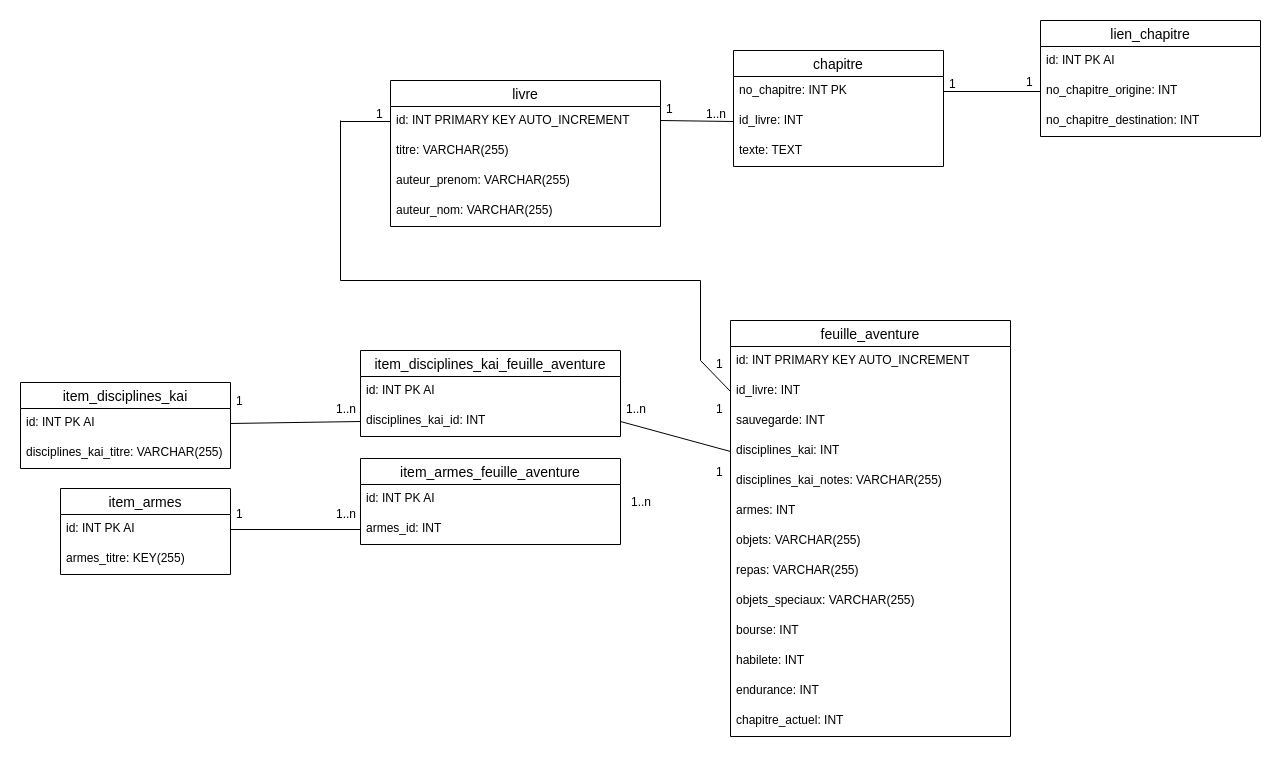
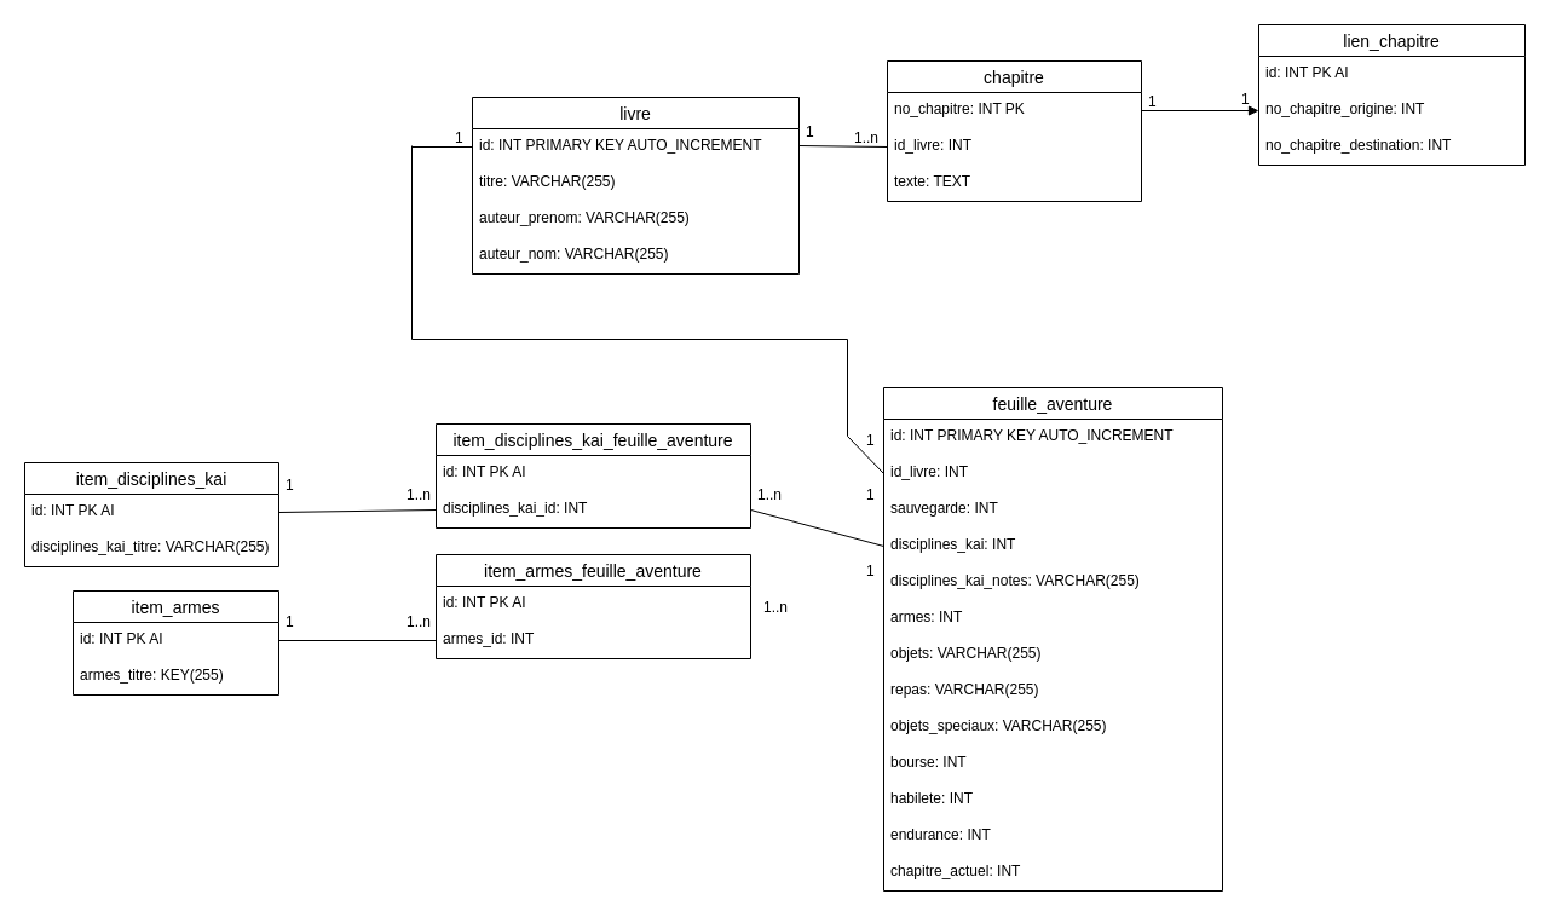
  <mxCell id="0" />
  <mxCell id="1" parent="0" />
  <mxCell id="2" value="chapitre" style="swimlane;fontStyle=0;childLayout=stackLayout;horizontal=1;startSize=26;horizontalStack=0;resizeParent=1;resizeParentMax=0;resizeLast=0;collapsible=1;marginBottom=0;align=center;fontSize=14;" parent="1" vertex="1"><mxGeometry x="733" y="50" width="210" height="116" as="geometry" /></mxCell>
  <mxCell id="3" value="no_chapitre: INT PK" style="text;strokeColor=none;fillColor=none;spacingLeft=4;spacingRight=4;overflow=hidden;rotatable=0;points=[[0,0.5],[1,0.5]];portConstraint=eastwest;fontSize=12;" parent="2" vertex="1"><mxGeometry y="26" width="210" height="30" as="geometry" /></mxCell>
  <mxCell id="4" value="id_livre: INT" style="text;strokeColor=none;fillColor=none;spacingLeft=4;spacingRight=4;overflow=hidden;rotatable=0;points=[[0,0.5],[1,0.5]];portConstraint=eastwest;fontSize=12;" parent="2" vertex="1"><mxGeometry y="56" width="210" height="30" as="geometry" /></mxCell>
  <mxCell id="5" value="texte: TEXT" style="text;strokeColor=none;fillColor=none;spacingLeft=4;spacingRight=4;overflow=hidden;rotatable=0;points=[[0,0.5],[1,0.5]];portConstraint=eastwest;fontSize=12;" parent="2" vertex="1"><mxGeometry y="86" width="210" height="30" as="geometry" /></mxCell>
  <mxCell id="6" value="lien_chapitre" style="swimlane;fontStyle=0;childLayout=stackLayout;horizontal=1;startSize=26;horizontalStack=0;resizeParent=1;resizeParentMax=0;resizeLast=0;collapsible=1;marginBottom=0;align=center;fontSize=14;" parent="1" vertex="1"><mxGeometry x="1040" y="20" width="220" height="116" as="geometry" /></mxCell>
  <mxCell id="7" value="id: INT PK AI" style="text;strokeColor=none;fillColor=none;spacingLeft=4;spacingRight=4;overflow=hidden;rotatable=0;points=[[0,0.5],[1,0.5]];portConstraint=eastwest;fontSize=12;" parent="6" vertex="1"><mxGeometry y="26" width="220" height="30" as="geometry" /></mxCell>
  <mxCell id="8" value="no_chapitre_origine: INT" style="text;strokeColor=none;fillColor=none;spacingLeft=4;spacingRight=4;overflow=hidden;rotatable=0;points=[[0,0.5],[1,0.5]];portConstraint=eastwest;fontSize=12;" parent="6" vertex="1"><mxGeometry y="56" width="220" height="30" as="geometry" /></mxCell>
  <mxCell id="9" value="no_chapitre_destination: INT" style="text;strokeColor=none;fillColor=none;spacingLeft=4;spacingRight=4;overflow=hidden;rotatable=0;points=[[0,0.5],[1,0.5]];portConstraint=eastwest;fontSize=12;" parent="6" vertex="1"><mxGeometry y="86" width="220" height="30" as="geometry" /></mxCell>
  <mxCell id="10" value="livre" style="swimlane;fontStyle=0;childLayout=stackLayout;horizontal=1;startSize=26;horizontalStack=0;resizeParent=1;resizeParentMax=0;resizeLast=0;collapsible=1;marginBottom=0;align=center;fontSize=14;" parent="1" vertex="1"><mxGeometry x="390" y="80" width="270" height="146" as="geometry" /></mxCell>
  <mxCell id="11" value="id: INT PRIMARY KEY AUTO_INCREMENT" style="text;strokeColor=none;fillColor=none;spacingLeft=4;spacingRight=4;overflow=hidden;rotatable=0;points=[[0,0.5],[1,0.5]];portConstraint=eastwest;fontSize=12;" parent="10" vertex="1"><mxGeometry y="26" width="270" height="30" as="geometry" /></mxCell>
  <mxCell id="12" value="titre: VARCHAR(255)" style="text;strokeColor=none;fillColor=none;spacingLeft=4;spacingRight=4;overflow=hidden;rotatable=0;points=[[0,0.5],[1,0.5]];portConstraint=eastwest;fontSize=12;" parent="10" vertex="1"><mxGeometry y="56" width="270" height="30" as="geometry" /></mxCell>
  <mxCell id="13" value="auteur_prenom: VARCHAR(255)" style="text;strokeColor=none;fillColor=none;spacingLeft=4;spacingRight=4;overflow=hidden;rotatable=0;points=[[0,0.5],[1,0.5]];portConstraint=eastwest;fontSize=12;" parent="10" vertex="1"><mxGeometry y="86" width="270" height="30" as="geometry" /></mxCell>
  <mxCell id="14" value="auteur_nom: VARCHAR(255)" style="text;strokeColor=none;fillColor=none;spacingLeft=4;spacingRight=4;overflow=hidden;rotatable=0;points=[[0,0.5],[1,0.5]];portConstraint=eastwest;fontSize=12;" parent="10" vertex="1"><mxGeometry y="116" width="270" height="30" as="geometry" /></mxCell>
  <mxCell id="15" value="feuille_aventure" style="swimlane;fontStyle=0;childLayout=stackLayout;horizontal=1;startSize=26;horizontalStack=0;resizeParent=1;resizeParentMax=0;resizeLast=0;collapsible=1;marginBottom=0;align=center;fontSize=14;" parent="1" vertex="1"><mxGeometry x="730" y="320" width="280" height="416" as="geometry" /></mxCell>
  <mxCell id="16" value="id: INT PRIMARY KEY AUTO_INCREMENT" style="text;strokeColor=none;fillColor=none;spacingLeft=4;spacingRight=4;overflow=hidden;rotatable=0;points=[[0,0.5],[1,0.5]];portConstraint=eastwest;fontSize=12;" parent="15" vertex="1"><mxGeometry y="26" width="280" height="30" as="geometry" /></mxCell>
  <mxCell id="17" value="id_livre: INT" style="text;strokeColor=none;fillColor=none;spacingLeft=4;spacingRight=4;overflow=hidden;rotatable=0;points=[[0,0.5],[1,0.5]];portConstraint=eastwest;fontSize=12;" parent="15" vertex="1"><mxGeometry y="56" width="280" height="30" as="geometry" /></mxCell>
  <mxCell id="18" value="sauvegarde: INT" style="text;strokeColor=none;fillColor=none;spacingLeft=4;spacingRight=4;overflow=hidden;rotatable=0;points=[[0,0.5],[1,0.5]];portConstraint=eastwest;fontSize=12;" parent="15" vertex="1"><mxGeometry y="86" width="280" height="30" as="geometry" /></mxCell>
  <mxCell id="19" value="disciplines_kai: INT" style="text;strokeColor=none;fillColor=none;spacingLeft=4;spacingRight=4;overflow=hidden;rotatable=0;points=[[0,0.5],[1,0.5]];portConstraint=eastwest;fontSize=12;" parent="15" vertex="1"><mxGeometry y="116" width="280" height="30" as="geometry" /></mxCell>
  <mxCell id="20" value="disciplines_kai_notes: VARCHAR(255)" style="text;strokeColor=none;fillColor=none;spacingLeft=4;spacingRight=4;overflow=hidden;rotatable=0;points=[[0,0.5],[1,0.5]];portConstraint=eastwest;fontSize=12;" parent="15" vertex="1"><mxGeometry y="146" width="280" height="30" as="geometry" /></mxCell>
  <mxCell id="21" value="armes: INT" style="text;strokeColor=none;fillColor=none;spacingLeft=4;spacingRight=4;overflow=hidden;rotatable=0;points=[[0,0.5],[1,0.5]];portConstraint=eastwest;fontSize=12;" parent="15" vertex="1"><mxGeometry y="176" width="280" height="30" as="geometry" /></mxCell>
  <mxCell id="22" value="objets: VARCHAR(255)" style="text;strokeColor=none;fillColor=none;spacingLeft=4;spacingRight=4;overflow=hidden;rotatable=0;points=[[0,0.5],[1,0.5]];portConstraint=eastwest;fontSize=12;" parent="15" vertex="1"><mxGeometry y="206" width="280" height="30" as="geometry" /></mxCell>
  <mxCell id="23" value="repas: VARCHAR(255)" style="text;strokeColor=none;fillColor=none;spacingLeft=4;spacingRight=4;overflow=hidden;rotatable=0;points=[[0,0.5],[1,0.5]];portConstraint=eastwest;fontSize=12;" parent="15" vertex="1"><mxGeometry y="236" width="280" height="30" as="geometry" /></mxCell>
  <mxCell id="24" value="objets_speciaux: VARCHAR(255)" style="text;strokeColor=none;fillColor=none;spacingLeft=4;spacingRight=4;overflow=hidden;rotatable=0;points=[[0,0.5],[1,0.5]];portConstraint=eastwest;fontSize=12;" parent="15" vertex="1"><mxGeometry y="266" width="280" height="30" as="geometry" /></mxCell>
  <mxCell id="25" value="bourse: INT" style="text;strokeColor=none;fillColor=none;spacingLeft=4;spacingRight=4;overflow=hidden;rotatable=0;points=[[0,0.5],[1,0.5]];portConstraint=eastwest;fontSize=12;" parent="15" vertex="1"><mxGeometry y="296" width="280" height="30" as="geometry" /></mxCell>
  <mxCell id="26" value="habilete: INT" style="text;strokeColor=none;fillColor=none;spacingLeft=4;spacingRight=4;overflow=hidden;rotatable=0;points=[[0,0.5],[1,0.5]];portConstraint=eastwest;fontSize=12;" parent="15" vertex="1"><mxGeometry y="326" width="280" height="30" as="geometry" /></mxCell>
  <mxCell id="27" value="endurance: INT" style="text;strokeColor=none;fillColor=none;spacingLeft=4;spacingRight=4;overflow=hidden;rotatable=0;points=[[0,0.5],[1,0.5]];portConstraint=eastwest;fontSize=12;" parent="15" vertex="1"><mxGeometry y="356" width="280" height="30" as="geometry" /></mxCell>
  <mxCell id="28" value="chapitre_actuel: INT" style="text;strokeColor=none;fillColor=none;spacingLeft=4;spacingRight=4;overflow=hidden;rotatable=0;points=[[0,0.5],[1,0.5]];portConstraint=eastwest;fontSize=12;" vertex="1" parent="15"><mxGeometry y="386" width="280" height="30" as="geometry" /></mxCell>
  <mxCell id="29" value="item_armes" style="swimlane;fontStyle=0;childLayout=stackLayout;horizontal=1;startSize=26;horizontalStack=0;resizeParent=1;resizeParentMax=0;resizeLast=0;collapsible=1;marginBottom=0;align=center;fontSize=14;" parent="1" vertex="1"><mxGeometry x="60" y="488" width="170" height="86" as="geometry" /></mxCell>
  <mxCell id="30" value="id: INT PK AI" style="text;strokeColor=none;fillColor=none;spacingLeft=4;spacingRight=4;overflow=hidden;rotatable=0;points=[[0,0.5],[1,0.5]];portConstraint=eastwest;fontSize=12;" parent="29" vertex="1"><mxGeometry y="26" width="170" height="30" as="geometry" /></mxCell>
  <mxCell id="31" value="armes_titre: KEY(255)" style="text;strokeColor=none;fillColor=none;spacingLeft=4;spacingRight=4;overflow=hidden;rotatable=0;points=[[0,0.5],[1,0.5]];portConstraint=eastwest;fontSize=12;" parent="29" vertex="1"><mxGeometry y="56" width="170" height="30" as="geometry" /></mxCell>
  <mxCell id="32" value="item_disciplines_kai" style="swimlane;fontStyle=0;childLayout=stackLayout;horizontal=1;startSize=26;horizontalStack=0;resizeParent=1;resizeParentMax=0;resizeLast=0;collapsible=1;marginBottom=0;align=center;fontSize=14;" parent="1" vertex="1"><mxGeometry x="20" y="382" width="210" height="86" as="geometry" /></mxCell>
  <mxCell id="33" value="id: INT PK AI" style="text;strokeColor=none;fillColor=none;spacingLeft=4;spacingRight=4;overflow=hidden;rotatable=0;points=[[0,0.5],[1,0.5]];portConstraint=eastwest;fontSize=12;" parent="32" vertex="1"><mxGeometry y="26" width="210" height="30" as="geometry" /></mxCell>
  <mxCell id="34" value="disciplines_kai_titre: VARCHAR(255)" style="text;strokeColor=none;fillColor=none;spacingLeft=4;spacingRight=4;overflow=hidden;rotatable=0;points=[[0,0.5],[1,0.5]];portConstraint=eastwest;fontSize=12;" parent="32" vertex="1"><mxGeometry y="56" width="210" height="30" as="geometry" /></mxCell>
  <mxCell id="35" value="" style="endArrow=none;html=1;rounded=0;entryX=0;entryY=0.5;entryDx=0;entryDy=0;exitX=1;exitY=0.5;exitDx=0;exitDy=0;" parent="1" source="30" target="64" edge="1"><mxGeometry relative="1" as="geometry"><mxPoint x="270" y="730" as="sourcePoint" /><mxPoint x="350" y="483" as="targetPoint" /></mxGeometry></mxCell>
- <mxCell id="36" value="" style="endArrow=none;html=1;rounded=0;exitX=1;exitY=0.5;exitDx=0;exitDy=0;entryX=0;entryY=0.5;entryDx=0;entryDy=0;" parent="1" source="3" target="8" edge="1"><mxGeometry relative="1" as="geometry"><mxPoint x="943" y="121" as="sourcePoint" /><mxPoint x="1080" y="140" as="targetPoint" /></mxGeometry></mxCell>
+ <mxCell id="36" value="" style="endArrow=block;html=1;rounded=0;exitX=1;exitY=0.5;exitDx=0;exitDy=0;entryX=0;entryY=0.5;entryDx=0;entryDy=0;" parent="1" source="3" target="8" edge="1"><mxGeometry relative="1" as="geometry"><mxPoint x="943" y="121" as="sourcePoint" /><mxPoint x="1080" y="140" as="targetPoint" /></mxGeometry></mxCell>
  <mxCell id="37" value="" style="endArrow=none;html=1;rounded=0;exitX=1;exitY=0.5;exitDx=0;exitDy=0;entryX=0;entryY=0.5;entryDx=0;entryDy=0;" parent="1" target="4" edge="1"><mxGeometry relative="1" as="geometry"><mxPoint x="660" y="120" as="sourcePoint" /><mxPoint x="720" y="160" as="targetPoint" /></mxGeometry></mxCell>
  <mxCell id="38" value="" style="endArrow=none;html=1;rounded=0;entryX=0;entryY=0.5;entryDx=0;entryDy=0;" parent="1" target="11" edge="1"><mxGeometry width="50" height="50" relative="1" as="geometry"><mxPoint x="340" y="121" as="sourcePoint" /><mxPoint x="380" y="120" as="targetPoint" /></mxGeometry></mxCell>
  <mxCell id="39" value="" style="endArrow=none;html=1;rounded=0;" parent="1" edge="1"><mxGeometry width="50" height="50" relative="1" as="geometry"><mxPoint x="340" y="280" as="sourcePoint" /><mxPoint x="340" y="120" as="targetPoint" /></mxGeometry></mxCell>
  <mxCell id="40" value="" style="endArrow=none;html=1;rounded=0;" parent="1" edge="1"><mxGeometry width="50" height="50" relative="1" as="geometry"><mxPoint x="340" y="280" as="sourcePoint" /><mxPoint x="700" y="280" as="targetPoint" /></mxGeometry></mxCell>
  <mxCell id="41" value="" style="endArrow=none;html=1;rounded=0;" parent="1" edge="1"><mxGeometry width="50" height="50" relative="1" as="geometry"><mxPoint x="700" y="360" as="sourcePoint" /><mxPoint x="700" y="280" as="targetPoint" /></mxGeometry></mxCell>
  <mxCell id="42" value="" style="endArrow=none;html=1;rounded=0;entryX=0;entryY=0.5;entryDx=0;entryDy=0;" parent="1" target="17" edge="1"><mxGeometry width="50" height="50" relative="1" as="geometry"><mxPoint x="700" y="360" as="sourcePoint" /><mxPoint x="810" y="240" as="targetPoint" /></mxGeometry></mxCell>
  <mxCell id="43" value="1" style="text;strokeColor=none;fillColor=none;spacingLeft=4;spacingRight=4;overflow=hidden;rotatable=0;points=[[0,0.5],[1,0.5]];portConstraint=eastwest;fontSize=12;" parent="1" vertex="1"><mxGeometry x="710" y="458" width="20" height="30" as="geometry" /></mxCell>
  <mxCell id="44" value="1..n" style="text;strokeColor=none;fillColor=none;spacingLeft=4;spacingRight=4;overflow=hidden;rotatable=0;points=[[0,0.5],[1,0.5]];portConstraint=eastwest;fontSize=12;" parent="1" vertex="1"><mxGeometry x="625" y="488" width="30" height="30" as="geometry" /></mxCell>
  <mxCell id="45" value="1..n" style="text;strokeColor=none;fillColor=none;spacingLeft=4;spacingRight=4;overflow=hidden;rotatable=0;points=[[0,0.5],[1,0.5]];portConstraint=eastwest;fontSize=12;" parent="1" vertex="1"><mxGeometry x="620" y="395" width="40" height="30" as="geometry" /></mxCell>
  <mxCell id="46" value="1" style="text;strokeColor=none;fillColor=none;spacingLeft=4;spacingRight=4;overflow=hidden;rotatable=0;points=[[0,0.5],[1,0.5]];portConstraint=eastwest;fontSize=12;" parent="1" vertex="1"><mxGeometry x="370" y="100" width="20" height="30" as="geometry" /></mxCell>
  <mxCell id="47" value="1" style="text;strokeColor=none;fillColor=none;spacingLeft=4;spacingRight=4;overflow=hidden;rotatable=0;points=[[0,0.5],[1,0.5]];portConstraint=eastwest;fontSize=12;" parent="1" vertex="1"><mxGeometry x="710" y="350" width="20" height="30" as="geometry" /></mxCell>
  <mxCell id="48" value="1" style="text;strokeColor=none;fillColor=none;spacingLeft=4;spacingRight=4;overflow=hidden;rotatable=0;points=[[0,0.5],[1,0.5]];portConstraint=eastwest;fontSize=12;" parent="1" vertex="1"><mxGeometry x="660" y="95" width="20" height="30" as="geometry" /></mxCell>
  <mxCell id="49" value="1..n" style="text;strokeColor=none;fillColor=none;spacingLeft=4;spacingRight=4;overflow=hidden;rotatable=0;points=[[0,0.5],[1,0.5]];portConstraint=eastwest;fontSize=12;" parent="1" vertex="1"><mxGeometry x="700" y="100" width="40" height="20" as="geometry" /></mxCell>
  <mxCell id="50" value="1" style="text;strokeColor=none;fillColor=none;spacingLeft=4;spacingRight=4;overflow=hidden;rotatable=0;points=[[0,0.5],[1,0.5]];portConstraint=eastwest;fontSize=12;" parent="1" vertex="1"><mxGeometry x="943" y="70" width="20" height="20" as="geometry" /></mxCell>
  <mxCell id="51" value="1" style="text;strokeColor=none;fillColor=none;spacingLeft=4;spacingRight=4;overflow=hidden;rotatable=0;points=[[0,0.5],[1,0.5]];portConstraint=eastwest;fontSize=12;" parent="1" vertex="1"><mxGeometry x="1020" y="68" width="20" height="20" as="geometry" /></mxCell>
  <mxCell id="52" value="item_disciplines_kai_feuille_aventure" style="swimlane;fontStyle=0;childLayout=stackLayout;horizontal=1;startSize=26;horizontalStack=0;resizeParent=1;resizeParentMax=0;resizeLast=0;collapsible=1;marginBottom=0;align=center;fontSize=14;" parent="1" vertex="1"><mxGeometry x="360" y="350" width="260" height="86" as="geometry" /></mxCell>
  <mxCell id="53" value="id: INT PK AI" style="text;strokeColor=none;fillColor=none;spacingLeft=4;spacingRight=4;overflow=hidden;rotatable=0;points=[[0,0.5],[1,0.5]];portConstraint=eastwest;fontSize=12;" parent="52" vertex="1"><mxGeometry y="26" width="260" height="30" as="geometry" /></mxCell>
  <mxCell id="54" value="disciplines_kai_id: INT " style="text;strokeColor=none;fillColor=none;spacingLeft=4;spacingRight=4;overflow=hidden;rotatable=0;points=[[0,0.5],[1,0.5]];portConstraint=eastwest;fontSize=12;" parent="52" vertex="1"><mxGeometry y="56" width="260" height="30" as="geometry" /></mxCell>
  <mxCell id="55" value="" style="endArrow=none;html=1;rounded=0;entryX=0;entryY=0.5;entryDx=0;entryDy=0;exitX=1;exitY=0.5;exitDx=0;exitDy=0;" parent="1" source="33" target="54" edge="1"><mxGeometry width="50" height="50" relative="1" as="geometry"><mxPoint x="250" y="560" as="sourcePoint" /><mxPoint x="270" y="740" as="targetPoint" /></mxGeometry></mxCell>
  <mxCell id="56" value="1" style="text;strokeColor=none;fillColor=none;spacingLeft=4;spacingRight=4;overflow=hidden;rotatable=0;points=[[0,0.5],[1,0.5]];portConstraint=eastwest;fontSize=12;" parent="1" vertex="1"><mxGeometry x="230" y="387" width="40" height="30" as="geometry" /></mxCell>
  <mxCell id="57" value="1..n" style="text;strokeColor=none;fillColor=none;spacingLeft=4;spacingRight=4;overflow=hidden;rotatable=0;points=[[0,0.5],[1,0.5]];portConstraint=eastwest;fontSize=12;" parent="1" vertex="1"><mxGeometry x="330" y="395" width="30" height="30" as="geometry" /></mxCell>
  <mxCell id="58" value="" style="endArrow=none;html=1;rounded=0;entryX=0;entryY=0.5;entryDx=0;entryDy=0;exitX=1;exitY=0.5;exitDx=0;exitDy=0;" parent="1" source="54" target="19" edge="1"><mxGeometry relative="1" as="geometry"><mxPoint x="330" y="530" as="sourcePoint" /><mxPoint x="700" y="440" as="targetPoint" /></mxGeometry></mxCell>
  <mxCell id="59" value="1" style="text;strokeColor=none;fillColor=none;spacingLeft=4;spacingRight=4;overflow=hidden;rotatable=0;points=[[0,0.5],[1,0.5]];portConstraint=eastwest;fontSize=12;" parent="1" vertex="1"><mxGeometry x="710" y="395" width="20" height="30" as="geometry" /></mxCell>
  <mxCell id="60" value="1" style="text;strokeColor=none;fillColor=none;spacingLeft=4;spacingRight=4;overflow=hidden;rotatable=0;points=[[0,0.5],[1,0.5]];portConstraint=eastwest;fontSize=12;" parent="1" vertex="1"><mxGeometry x="230" y="500" width="40" height="30" as="geometry" /></mxCell>
  <mxCell id="61" value="1..n" style="text;strokeColor=none;fillColor=none;spacingLeft=4;spacingRight=4;overflow=hidden;rotatable=0;points=[[0,0.5],[1,0.5]];portConstraint=eastwest;fontSize=12;" parent="1" vertex="1"><mxGeometry x="330" y="500" width="30" height="30" as="geometry" /></mxCell>
  <mxCell id="62" value="item_armes_feuille_aventure" style="swimlane;fontStyle=0;childLayout=stackLayout;horizontal=1;startSize=26;horizontalStack=0;resizeParent=1;resizeParentMax=0;resizeLast=0;collapsible=1;marginBottom=0;align=center;fontSize=14;" parent="1" vertex="1"><mxGeometry x="360" y="458" width="260" height="86" as="geometry" /></mxCell>
  <mxCell id="63" value="id: INT PK AI" style="text;strokeColor=none;fillColor=none;spacingLeft=4;spacingRight=4;overflow=hidden;rotatable=0;points=[[0,0.5],[1,0.5]];portConstraint=eastwest;fontSize=12;" parent="62" vertex="1"><mxGeometry y="26" width="260" height="30" as="geometry" /></mxCell>
  <mxCell id="64" value="armes_id: INT" style="text;strokeColor=none;fillColor=none;spacingLeft=4;spacingRight=4;overflow=hidden;rotatable=0;points=[[0,0.5],[1,0.5]];portConstraint=eastwest;fontSize=12;" parent="62" vertex="1"><mxGeometry y="56" width="260" height="30" as="geometry" /></mxCell>
